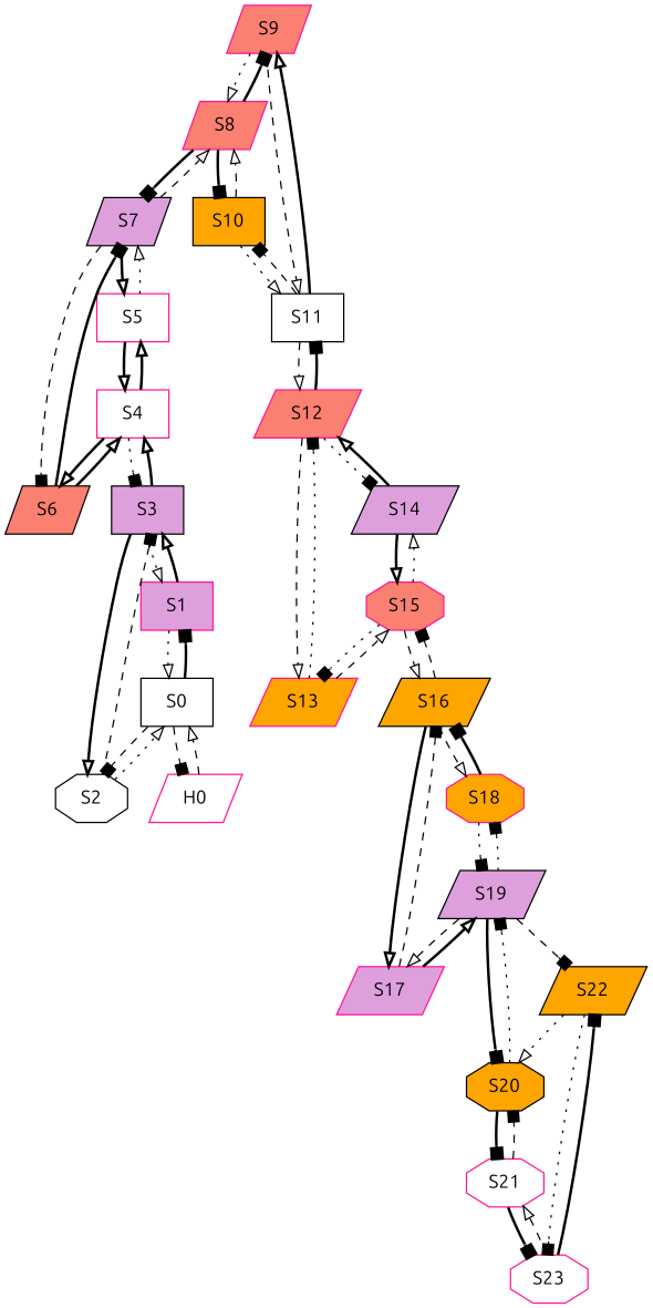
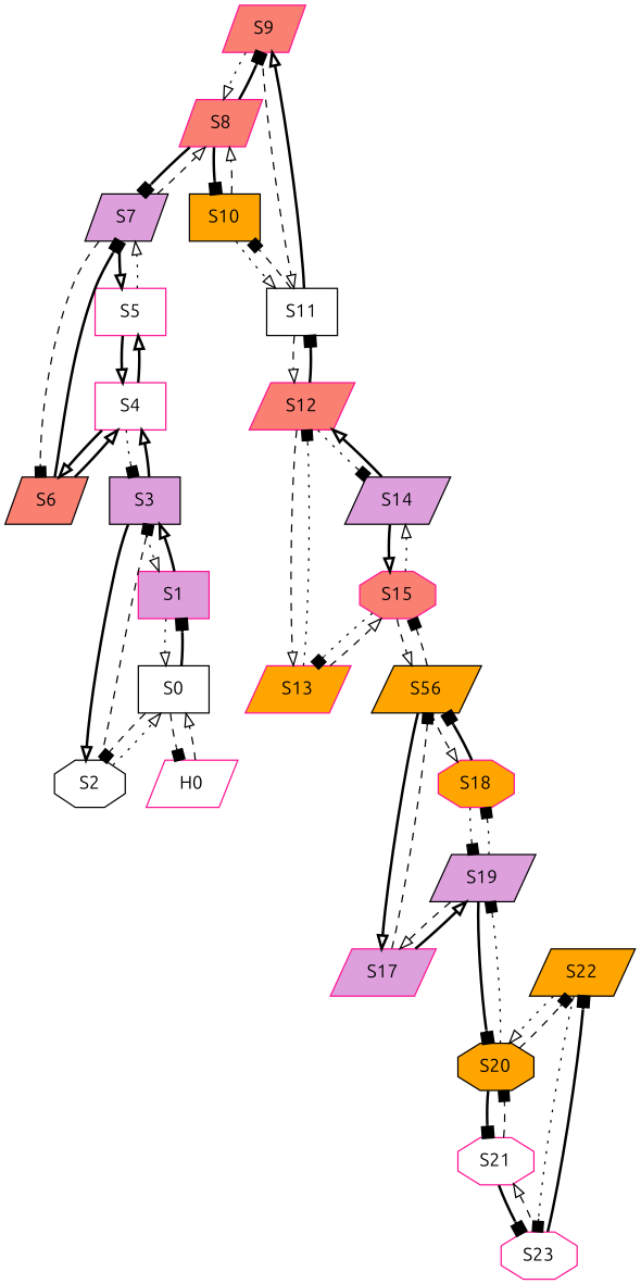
  strict digraph {
    fontname=Ubuntu
    node [color=deeppink fillcolor=white fontname=Ubuntu shape=parallelogram style=filled type=switch]
    edge [arrowhead=onormal dst_port=1 fontname=Ubuntu src_port=1 style=bold]
    S9 [fillcolor=salmon ip="10.0.0.9" mac="00:00:0a:00:00:09"]
    S8 [fillcolor=salmon ip="10.0.0.8" mac="00:00:0a:00:00:08"]
    S11 [color=black ip="10.0.0.11" mac="00:00:0a:00:00:0b" shape=box]
    S7 [color=black fillcolor=plum ip="10.0.0.7" mac="00:00:0a:00:00:07"]
    S10 [color=black fillcolor=orange ip="10.0.0.10" mac="00:00:0a:00:00:0a" shape=box]
    S12 [fillcolor=salmon ip="10.0.0.12" mac="00:00:0a:00:00:0c"]
    S6 [color=black fillcolor=salmon ip="10.0.0.6" mac="00:00:0a:00:00:06"]
    S5 [ip="10.0.0.5" mac="00:00:0a:00:00:05" shape=box]
    S13 [fillcolor=orange ip="10.0.0.13" mac="00:00:0a:00:00:0d"]
    S14 [color=black fillcolor=plum ip="10.0.0.14" mac="00:00:0a:00:00:0e"]
    S4 [ip="10.0.0.4" mac="00:00:0a:00:00:04" shape=box]
    S3 [color=black fillcolor=plum ip="10.0.0.3" mac="00:00:0a:00:00:03" shape=box]
    S2 [color=black ip="10.0.0.2" mac="00:00:0a:00:00:02" shape=octagon]
    S1 [fillcolor=plum ip="10.0.0.1" mac="00:00:0a:00:00:01" shape=box]
    S0 [color=black ip="10.0.0.0" mac="00:00:0a:00:00:00" shape=box]
    H0 [ip="10.255.255.253" mac="00:00:0a:ff:ff:fd" type=host]
    S19 [color=black fillcolor=plum ip="10.0.0.19" mac="00:00:0a:00:00:13"]
    S18 [fillcolor=orange ip="10.0.0.18" mac="00:00:0a:00:00:12" shape=octagon]
    S17 [fillcolor=plum ip="10.0.0.17" mac="00:00:0a:00:00:11"]
    S20 [color=black fillcolor=orange ip="10.0.0.20" mac="00:00:0a:00:00:14" shape=octagon]
-   S16 [color=black fillcolor=orange ip="10.0.0.16" mac="00:00:0a:00:00:10"]
+   S16 [color=black fillcolor=orange ip="10.0.0.16" mac="00:00:0a:00:00:10" label=S56]
    S22 [color=black fillcolor=orange ip="10.0.0.22" mac="00:00:0a:00:00:16"]
    S21 [ip="10.0.0.21" mac="00:00:0a:00:00:15" shape=octagon]
    S15 [fillcolor=salmon ip="10.0.0.15" mac="00:00:0a:00:00:0f" shape=octagon]
    S23 [ip="10.0.0.23" mac="00:00:0a:00:00:17" shape=octagon]
    S9 -> S8 [dst_port=2 style=dotted]
    S9 -> S11 [src_port=2 style=dashed]
    S8 -> S9 [arrowhead=box src_port=2]
    S8 -> S7 [arrowhead=box dst_port=3]
    S8 -> S10 [arrowhead=box src_port=3]
    S11 -> S9 [dst_port=2]
    S11 -> S10 [arrowhead=box dst_port=2 src_port=2 style=dashed]
    S11 -> S12 [src_port=3 style=dashed]
    S7 -> S8 [src_port=3 style=dashed]
    S7 -> S6 [arrowhead=box dst_port=2 src_port=2 style=dashed]
    S7 -> S5 [dst_port=2]
    S10 -> S8 [dst_port=3 style=dashed]
    S10 -> S11 [dst_port=2 src_port=2 style=dotted]
    S12 -> S11 [arrowhead=box dst_port=3]
    S12 -> S13 [src_port=2 style=dashed]
    S12 -> S14 [arrowhead=box src_port=3 style=dotted]
    S6 -> S7 [arrowhead=box dst_port=2 src_port=2]
    S6 -> S4 [dst_port=3]
    S5 -> S7 [src_port=2 style=dotted]
    S5 -> S4 [dst_port=2]
    S13 -> S12 [arrowhead=box dst_port=2 style=dotted]
    S13 -> S15 [src_port=2 style=dashed]
    S14 -> S12 [dst_port=3]
    S14 -> S15 [dst_port=2 src_port=2]
    S4 -> S6 [src_port=3]
    S4 -> S5 [src_port=2]
    S4 -> S3 [arrowhead=box dst_port=3 style=dotted]
    S3 -> S4 [src_port=3]
    S3 -> S2 [dst_port=2 src_port=2]
    S3 -> S1 [dst_port=2 style=dotted]
    S2 -> S3 [arrowhead=box dst_port=2 src_port=2 style=dashed]
    S2 -> S0 [dst_port=3 style=dotted]
    S1 -> S3 [src_port=2]
    S1 -> S0 [dst_port=2 style=dotted]
    S0 -> S2 [arrowhead=box src_port=3 style=dashed]
    S0 -> S1 [arrowhead=box src_port=2]
    S0 -> H0 [arrowhead=box style=dashed]
    H0 -> S0 [style=dashed]
    S19 -> S18 [arrowhead=box dst_port=2 src_port=2 style=dotted]
    S19 -> S17 [dst_port=2 style=dashed]
    S19 -> S20 [arrowhead=box src_port=3]
    S18 -> S19 [arrowhead=box dst_port=2 src_port=2 style=dotted]
    S18 -> S16 [arrowhead=box dst_port=3]
    S17 -> S19 [src_port=2]
    S17 -> S16 [arrowhead=box dst_port=2 style=dashed]
    S20 -> S19 [arrowhead=box dst_port=3 style=dotted]
-   S19 -> S22 [arrowhead=box src_port=3 style=dashed]
+   S20 -> S22 [arrowhead=box src_port=3 style=dashed]
    S20 -> S21 [arrowhead=box src_port=2]
    S16 -> S18 [src_port=3 style=dashed]
    S16 -> S17 [src_port=2]
    S16 -> S15 [arrowhead=box dst_port=3 style=dashed]
    S22 -> S20 [dst_port=3 style=dotted]
    S22 -> S23 [arrowhead=box dst_port=2 src_port=2 style=dotted]
    S21 -> S20 [arrowhead=box dst_port=2 style=dashed]
    S21 -> S23 [arrowhead=box src_port=2]
    S15 -> S13 [arrowhead=box dst_port=2 style=dotted]
    S15 -> S14 [dst_port=2 src_port=2 style=dotted]
    S15 -> S16 [src_port=3 style=dashed]
    S23 -> S22 [arrowhead=box dst_port=2 src_port=2]
    S23 -> S21 [dst_port=2 style=dashed]
  }
